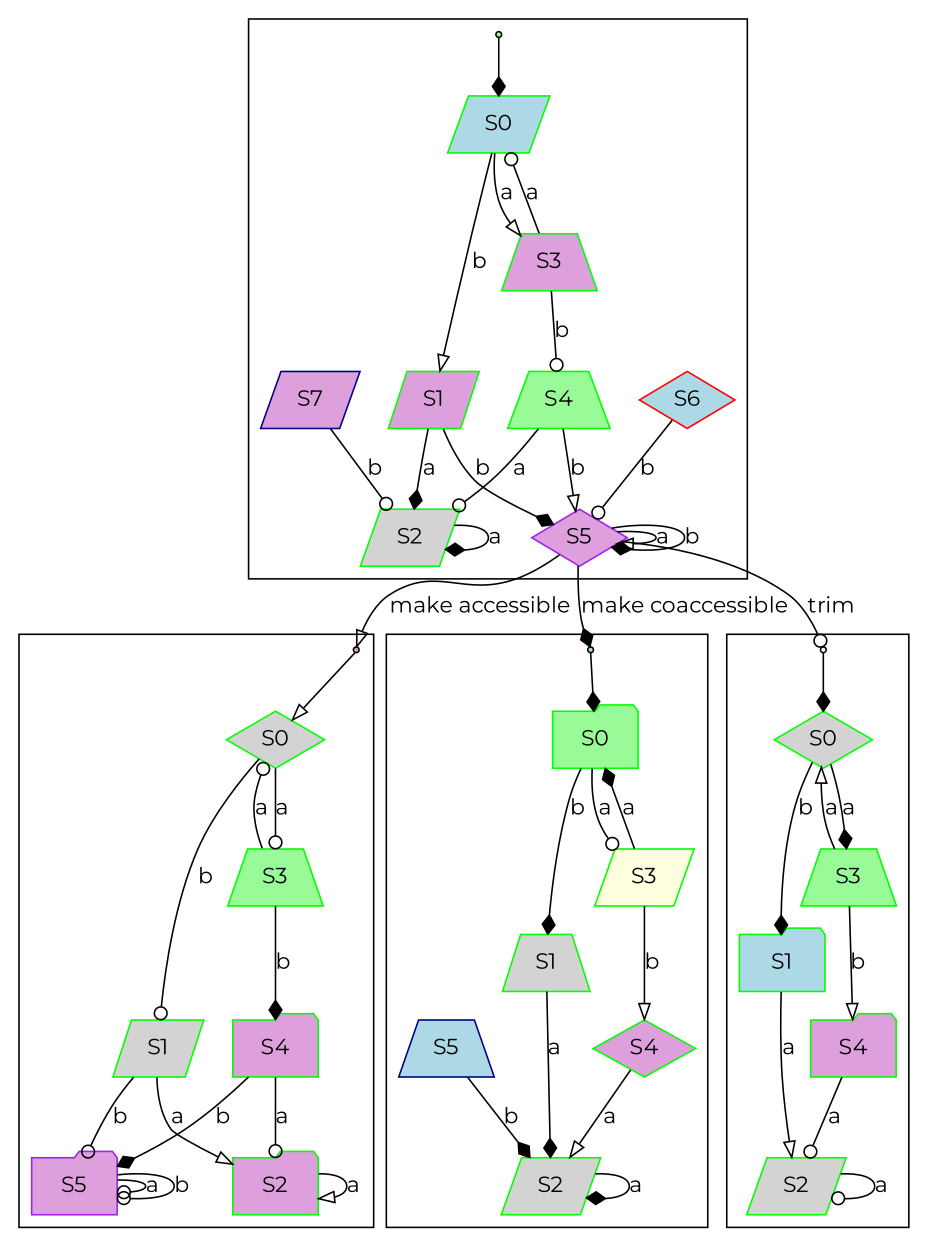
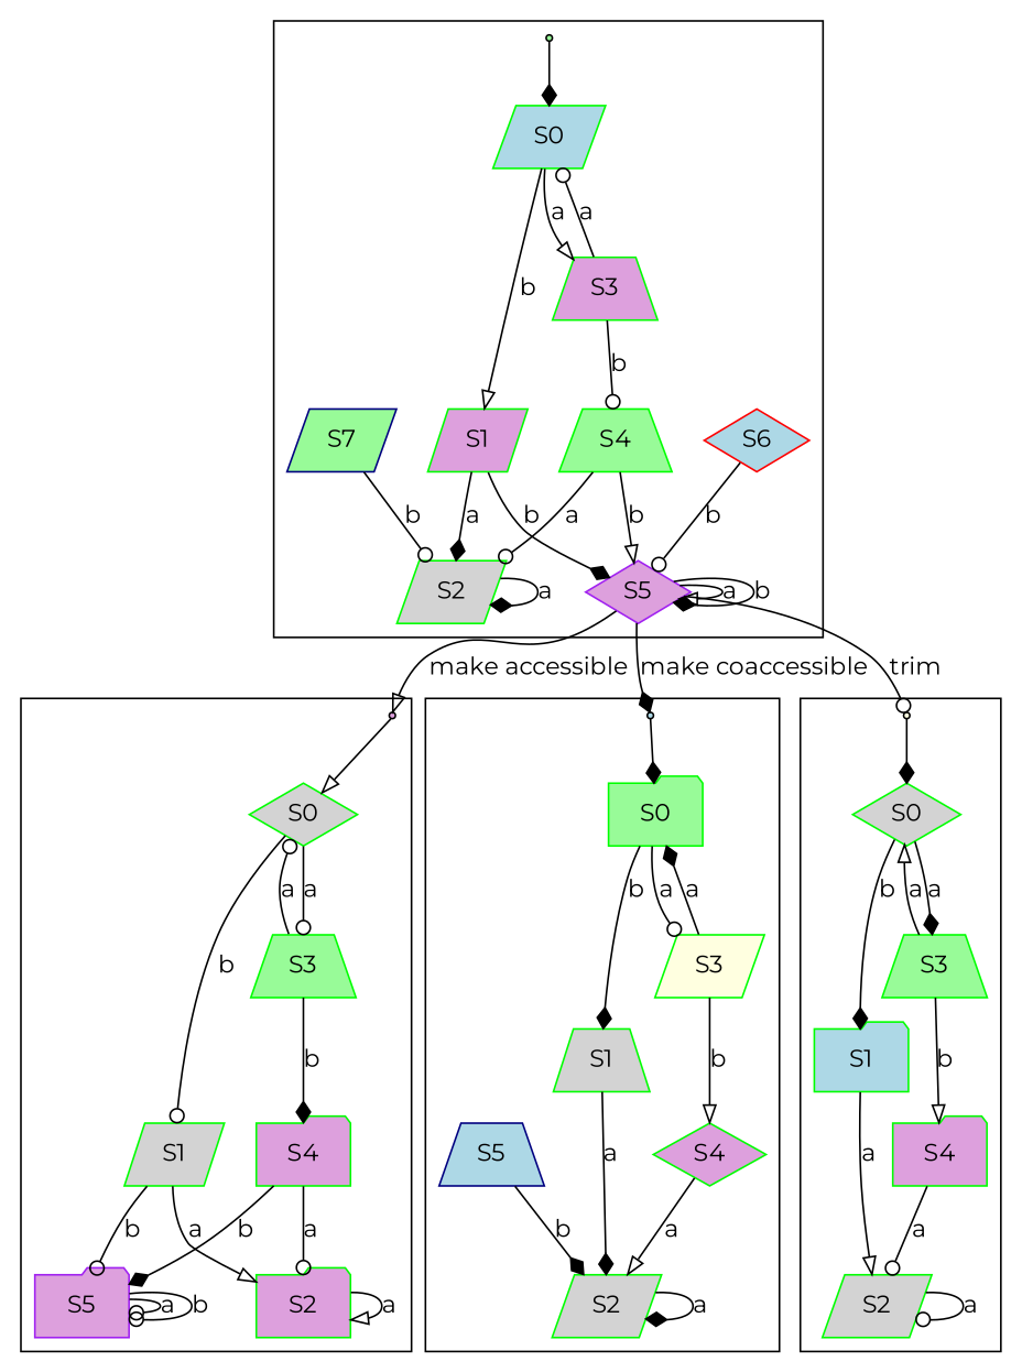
  digraph {
    compound=true
    fontname=Montserrat
    node [color=green shape=parallelogram style=filled fillcolor=plum fontname=Montserrat]
    edge [arrowhead=diamond fontname=Montserrat]
    n1 [label=S0 fillcolor=lightblue]
    n2 [label=S1]
    n3 [label=S3 shape=trapezium]
    initI0 [shape=point fillcolor=palegreen color=""]
    n5 [label=S2 fillcolor=lightgrey]
    n6 [color=purple label=S5 shape=diamond]
    n7 [label=S4 shape=trapezium fillcolor=palegreen]
    n8 [color=red label=S6 shape=diamond fillcolor=lightblue]
-   n9 [color=navy label=S7]
+   n9 [color=navy label=S7 fillcolor=palegreen]
    n10 [label=S0 shape=diamond fillcolor=lightgrey]
    n11 [label=S1 fillcolor=lightgrey]
    n12 [label=S3 shape=trapezium fillcolor=palegreen]
    accI0 [shape=point color=""]
    n14 [label=S2 shape=folder]
    n15 [color=purple label=S5 shape=folder]
    n16 [label=S4 shape=folder]
    n17 [label=S0 shape=folder fillcolor=palegreen]
    n18 [label=S1 shape=trapezium fillcolor=lightgrey]
    n19 [label=S3 fillcolor=lightyellow]
    coaccI0 [shape=point fillcolor=lightblue color=""]
    n21 [label=S2 fillcolor=lightgrey]
    n22 [label=S4 shape=diamond]
    n23 [color=navy label=S5 shape=trapezium fillcolor=lightblue]
    n24 [label=S0 shape=diamond fillcolor=lightgrey]
    n25 [label=S1 shape=folder fillcolor=lightblue]
    n26 [label=S3 shape=trapezium fillcolor=palegreen]
    trimI0 [shape=point fillcolor=lightyellow color=""]
    n28 [label=S2 fillcolor=lightgrey]
    n29 [label=S4 shape=folder]
    subgraph cluster_1 {
      n1
      n2
      n3
      initI0
      n5
      n6
      n7
      n8
      n9
    }
    subgraph cluster_2 {
      n10
      n11
      n12
      accI0
      n14
      n15
      n16
    }
    subgraph cluster_3 {
      n17
      n18
      n19
      coaccI0
      n21
      n22
      n23
    }
    subgraph cluster_4 {
      n24
      n25
      n26
      trimI0
      n28
      n29
    }
    n1 -> n2 [label=b arrowhead=onormal]
    n1 -> n3 [label=a arrowhead=onormal]
    n2 -> n5 [label=a]
    n2 -> n6 [label=b]
    n3 -> n1 [label=a arrowhead=odot]
    n3 -> n7 [label=b arrowhead=odot]
    initI0 -> n1
    n5 -> n5 [label=a]
    n6 -> n6 [label=a arrowhead=onormal]
    n6 -> n6 [label=b]
    n6 -> accI0 [label="make accessible" arrowhead=onormal]
    n6 -> coaccI0 [label="make coaccessible"]
    n6 -> trimI0 [label=trim arrowhead=odot]
    n7 -> n5 [label=a arrowhead=odot]
    n7 -> n6 [label=b arrowhead=onormal]
    n8 -> n6 [label=b arrowhead=odot]
    n9 -> n5 [label=b arrowhead=odot]
    n10 -> n11 [label=b arrowhead=odot]
    n10 -> n12 [label=a arrowhead=odot]
    n11 -> n14 [label=a arrowhead=onormal]
    n11 -> n15 [label=b arrowhead=odot]
    n12 -> n10 [label=a arrowhead=odot]
    n12 -> n16 [label=b]
    accI0 -> n10 [arrowhead=onormal]
    n14 -> n14 [label=a arrowhead=onormal]
    n15 -> n15 [label=a arrowhead=odot]
    n15 -> n15 [label=b arrowhead=odot]
    n16 -> n14 [label=a arrowhead=odot]
    n16 -> n15 [label=b]
    n17 -> n18 [label=b]
    n17 -> n19 [label=a arrowhead=odot]
    n18 -> n21 [label=a]
    n19 -> n17 [label=a]
    n19 -> n22 [label=b arrowhead=onormal]
    coaccI0 -> n17
    n21 -> n21 [label=a]
    n22 -> n21 [label=a arrowhead=onormal]
    n23 -> n21 [label=b]
    n24 -> n25 [label=b]
    n24 -> n26 [label=a]
    n25 -> n28 [label=a arrowhead=onormal]
    n26 -> n24 [label=a arrowhead=onormal]
    n26 -> n29 [label=b arrowhead=onormal]
    trimI0 -> n24
    n28 -> n28 [label=a arrowhead=odot]
    n29 -> n28 [label=a arrowhead=odot]
  }
